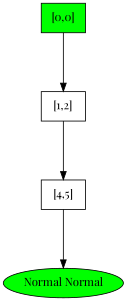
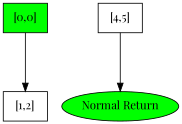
  digraph {
    dir=forward
    fontname="Playfair Display"
    ranksep=1.0
    node [fontname="Playfair Display" labelloc=l shape=box]
    edge [dir=forward fontname="Playfair Display"]
    n1 [fillcolor=green label="[0,0]" style=filled]
    n2 [label="[1,2]"]
    n3 [label="[4,5]"]
-   n4 [fillcolor=green label="Normal Normal" style=filled shape=""]
+   n4 [fillcolor=green label="Normal Return" style=filled shape=""]
    n1 -> n2
-   n2 -> n3
    n3 -> n4
  }
